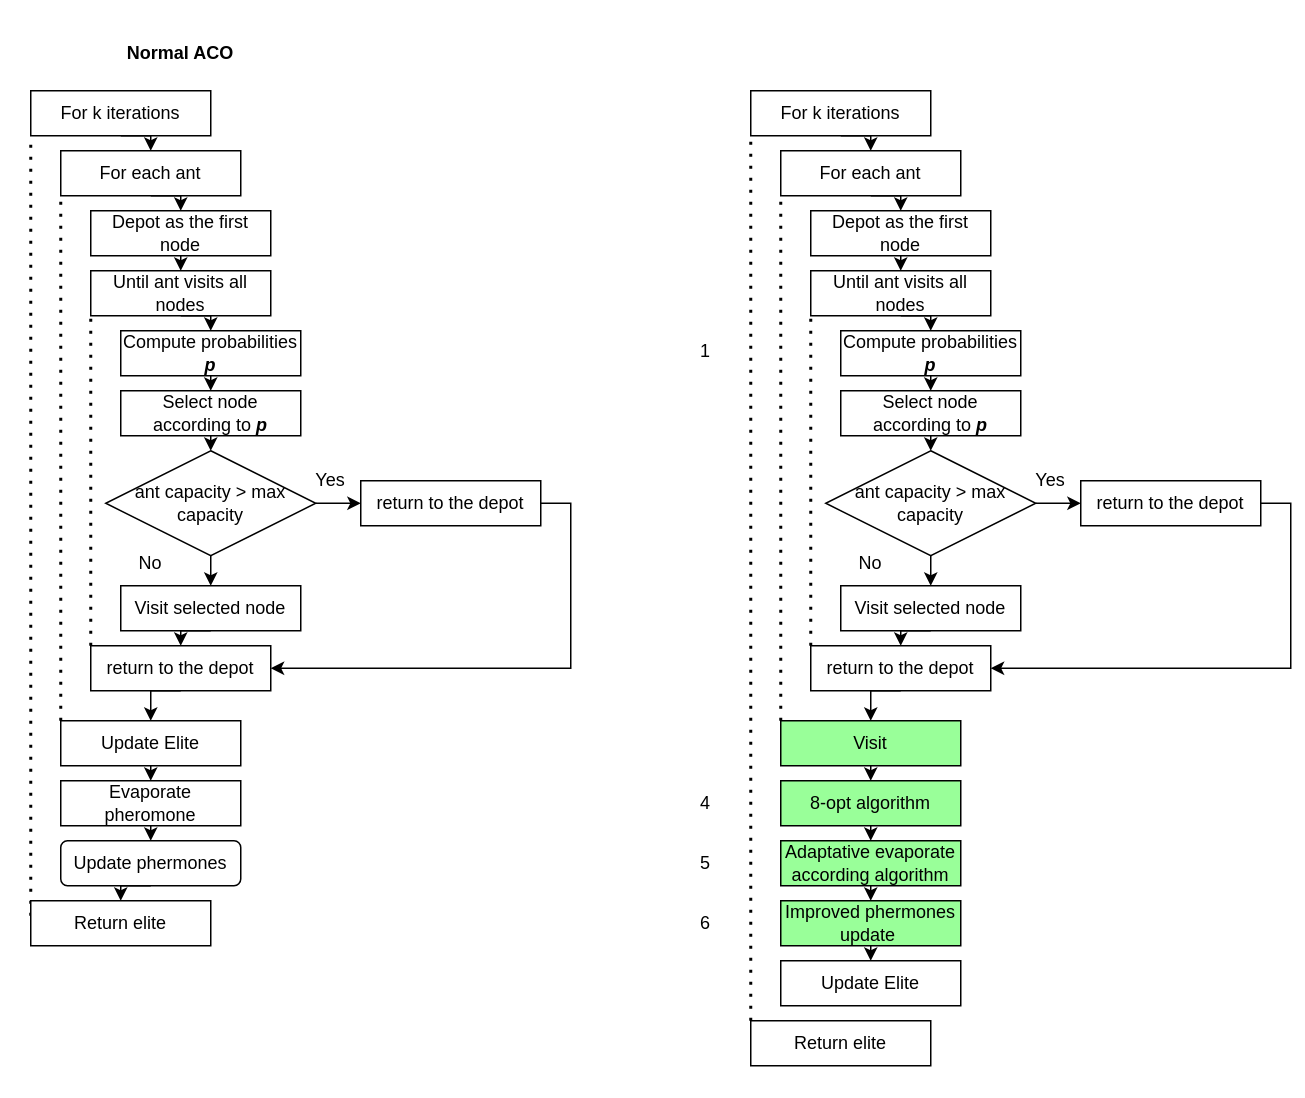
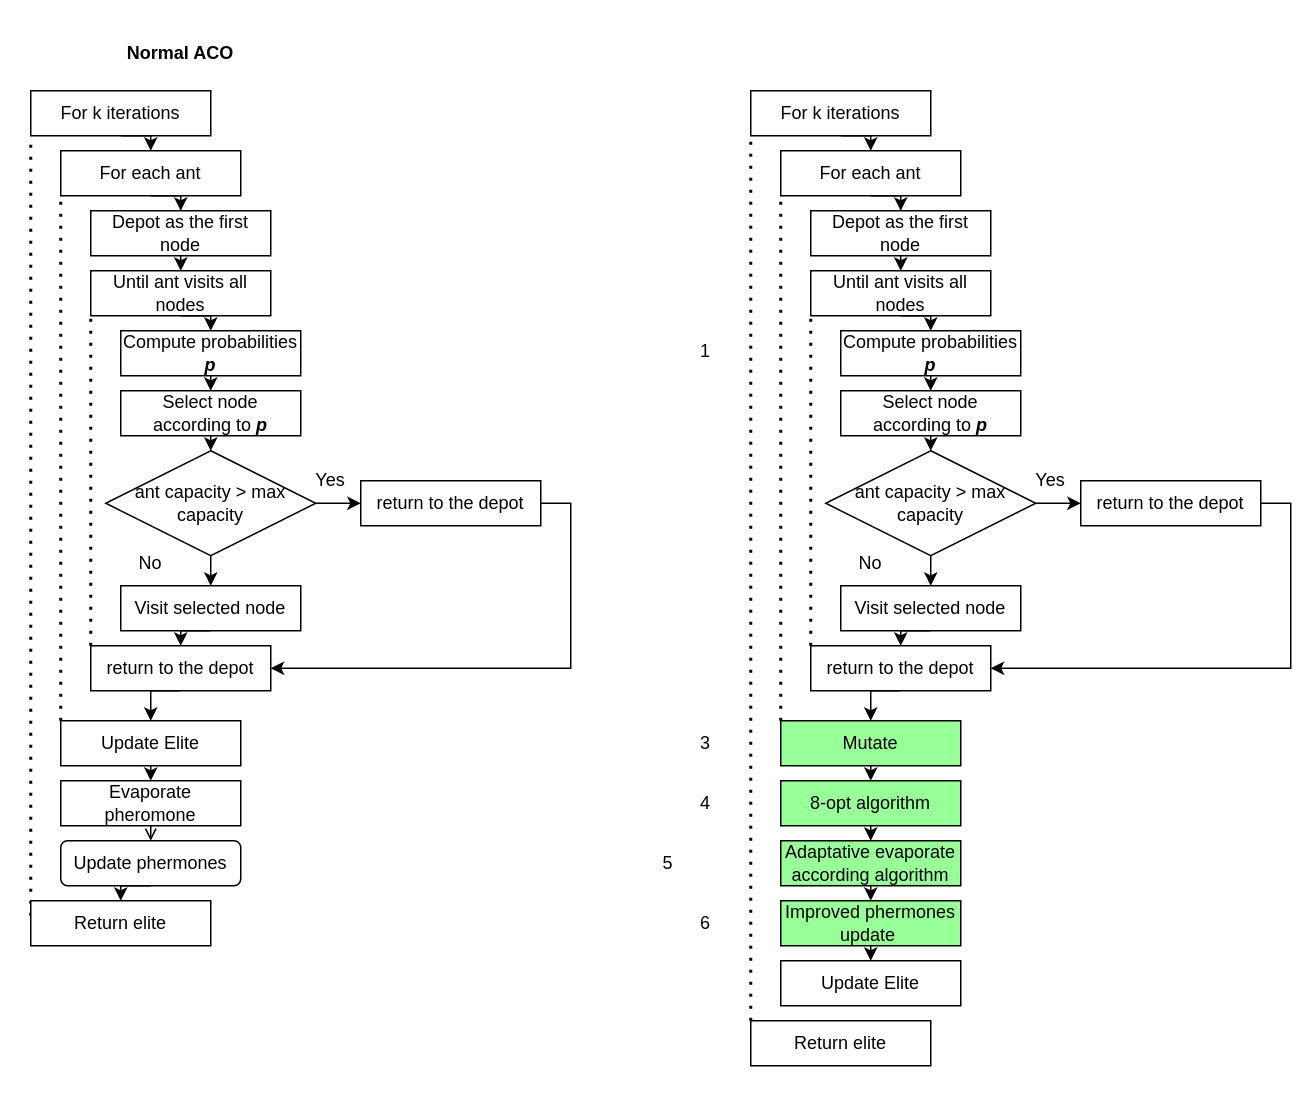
  <mxCell id="0" />
  <mxCell id="1" parent="0" />
  <mxCell id="2" value="&lt;b&gt;Normal ACO&lt;/b&gt;" style="text;html=1;strokeColor=none;fillColor=none;align=center;verticalAlign=middle;whiteSpace=wrap;rounded=0;" vertex="1" parent="1"><mxGeometry x="60" y="20" width="120" height="30" as="geometry" /></mxCell>
  <mxCell id="3" style="edgeStyle=orthogonalEdgeStyle;rounded=0;orthogonalLoop=1;jettySize=auto;html=1;exitX=0.5;exitY=1;exitDx=0;exitDy=0;entryX=0.5;entryY=0;entryDx=0;entryDy=0;" edge="1" parent="1" source="4" target="6"><mxGeometry relative="1" as="geometry" /></mxCell>
  <mxCell id="4" value="For k iterations" style="rounded=0;whiteSpace=wrap;html=1;" vertex="1" parent="1"><mxGeometry x="20" y="60" width="120" height="30" as="geometry" /></mxCell>
  <mxCell id="5" style="edgeStyle=orthogonalEdgeStyle;rounded=0;orthogonalLoop=1;jettySize=auto;html=1;exitX=0.5;exitY=1;exitDx=0;exitDy=0;entryX=0.5;entryY=0;entryDx=0;entryDy=0;" edge="1" parent="1" source="6" target="8"><mxGeometry relative="1" as="geometry" /></mxCell>
  <mxCell id="6" value="For each ant" style="rounded=0;whiteSpace=wrap;html=1;" vertex="1" parent="1"><mxGeometry x="40" y="100" width="120" height="30" as="geometry" /></mxCell>
  <mxCell id="7" style="edgeStyle=orthogonalEdgeStyle;rounded=0;orthogonalLoop=1;jettySize=auto;html=1;exitX=0.5;exitY=1;exitDx=0;exitDy=0;entryX=0.5;entryY=0;entryDx=0;entryDy=0;" edge="1" parent="1" source="8" target="10"><mxGeometry relative="1" as="geometry" /></mxCell>
  <mxCell id="8" value="Depot as the first node" style="rounded=0;whiteSpace=wrap;html=1;" vertex="1" parent="1"><mxGeometry x="60" y="140" width="120" height="30" as="geometry" /></mxCell>
  <mxCell id="9" style="edgeStyle=orthogonalEdgeStyle;rounded=0;orthogonalLoop=1;jettySize=auto;html=1;exitX=0.5;exitY=1;exitDx=0;exitDy=0;entryX=0.5;entryY=0;entryDx=0;entryDy=0;" edge="1" parent="1" source="10" target="12"><mxGeometry relative="1" as="geometry" /></mxCell>
  <mxCell id="10" value="Until ant visits all nodes" style="rounded=0;whiteSpace=wrap;html=1;" vertex="1" parent="1"><mxGeometry x="60" y="180" width="120" height="30" as="geometry" /></mxCell>
  <mxCell id="11" style="edgeStyle=orthogonalEdgeStyle;rounded=0;orthogonalLoop=1;jettySize=auto;html=1;exitX=0.5;exitY=1;exitDx=0;exitDy=0;entryX=0.5;entryY=0;entryDx=0;entryDy=0;" edge="1" parent="1" source="12" target="14"><mxGeometry relative="1" as="geometry" /></mxCell>
  <mxCell id="12" value="Compute probabilities &lt;b&gt;&lt;i&gt;p&lt;/i&gt;&lt;/b&gt;" style="rounded=0;whiteSpace=wrap;html=1;" vertex="1" parent="1"><mxGeometry x="80" y="220" width="120" height="30" as="geometry" /></mxCell>
  <mxCell id="13" style="edgeStyle=orthogonalEdgeStyle;rounded=0;orthogonalLoop=1;jettySize=auto;html=1;exitX=0.5;exitY=1;exitDx=0;exitDy=0;entryX=0.5;entryY=0;entryDx=0;entryDy=0;" edge="1" parent="1" source="14" target="17"><mxGeometry relative="1" as="geometry" /></mxCell>
  <mxCell id="14" value="Select node according to &lt;b&gt;&lt;i&gt;p&lt;/i&gt;&lt;/b&gt;" style="rounded=0;whiteSpace=wrap;html=1;" vertex="1" parent="1"><mxGeometry x="80" y="260" width="120" height="30" as="geometry" /></mxCell>
  <mxCell id="15" value="" style="edgeStyle=orthogonalEdgeStyle;rounded=0;orthogonalLoop=1;jettySize=auto;html=1;" edge="1" parent="1" source="17" target="19"><mxGeometry relative="1" as="geometry" /></mxCell>
  <mxCell id="16" style="edgeStyle=orthogonalEdgeStyle;rounded=0;orthogonalLoop=1;jettySize=auto;html=1;exitX=0.5;exitY=1;exitDx=0;exitDy=0;entryX=0.5;entryY=0;entryDx=0;entryDy=0;" edge="1" parent="1" source="17" target="21"><mxGeometry relative="1" as="geometry" /></mxCell>
  <mxCell id="17" value="ant capacity &amp;gt; max capacity" style="rhombus;whiteSpace=wrap;html=1;" vertex="1" parent="1"><mxGeometry x="70" y="300" width="140" height="70" as="geometry" /></mxCell>
  <mxCell id="18" style="edgeStyle=orthogonalEdgeStyle;rounded=0;orthogonalLoop=1;jettySize=auto;html=1;exitX=1;exitY=0.5;exitDx=0;exitDy=0;entryX=1;entryY=0.5;entryDx=0;entryDy=0;" edge="1" parent="1" source="19" target="25"><mxGeometry relative="1" as="geometry" /></mxCell>
  <mxCell id="19" value="return to the depot" style="whiteSpace=wrap;html=1;" vertex="1" parent="1"><mxGeometry x="240" y="320" width="120" height="30" as="geometry" /></mxCell>
  <mxCell id="20" style="edgeStyle=orthogonalEdgeStyle;rounded=0;orthogonalLoop=1;jettySize=auto;html=1;exitX=0.5;exitY=1;exitDx=0;exitDy=0;entryX=0.5;entryY=0;entryDx=0;entryDy=0;" edge="1" parent="1" source="21" target="25"><mxGeometry relative="1" as="geometry" /></mxCell>
  <mxCell id="21" value="Visit selected node" style="whiteSpace=wrap;html=1;" vertex="1" parent="1"><mxGeometry x="80" y="390" width="120" height="30" as="geometry" /></mxCell>
  <mxCell id="22" value="Yes" style="text;html=1;strokeColor=none;fillColor=none;align=center;verticalAlign=middle;whiteSpace=wrap;rounded=0;" vertex="1" parent="1"><mxGeometry x="190" y="305" width="60" height="30" as="geometry" /></mxCell>
  <mxCell id="23" value="No" style="text;html=1;strokeColor=none;fillColor=none;align=center;verticalAlign=middle;whiteSpace=wrap;rounded=0;" vertex="1" parent="1"><mxGeometry x="70" y="360" width="60" height="30" as="geometry" /></mxCell>
  <mxCell id="24" style="edgeStyle=orthogonalEdgeStyle;rounded=0;orthogonalLoop=1;jettySize=auto;html=1;exitX=0.5;exitY=1;exitDx=0;exitDy=0;entryX=0.5;entryY=0;entryDx=0;entryDy=0;" edge="1" parent="1" source="25" target="27"><mxGeometry relative="1" as="geometry" /></mxCell>
  <mxCell id="25" value="return to the depot" style="whiteSpace=wrap;html=1;" vertex="1" parent="1"><mxGeometry x="60" y="430" width="120" height="30" as="geometry" /></mxCell>
  <mxCell id="26" style="edgeStyle=orthogonalEdgeStyle;rounded=0;orthogonalLoop=1;jettySize=auto;html=1;exitX=0.5;exitY=1;exitDx=0;exitDy=0;entryX=0.5;entryY=0;entryDx=0;entryDy=0;" edge="1" parent="1" source="27" target="29"><mxGeometry relative="1" as="geometry" /></mxCell>
  <mxCell id="27" value="Update Elite" style="whiteSpace=wrap;html=1;" vertex="1" parent="1"><mxGeometry x="40" y="480" width="120" height="30" as="geometry" /></mxCell>
- <mxCell id="28" style="edgeStyle=orthogonalEdgeStyle;rounded=0;orthogonalLoop=1;jettySize=auto;html=1;exitX=0.5;exitY=1;exitDx=0;exitDy=0;entryX=0.5;entryY=0;entryDx=0;entryDy=0;" edge="1" parent="1" source="29" target="31"><mxGeometry relative="1" as="geometry" /></mxCell>
+ <mxCell id="28" style="edgeStyle=orthogonalEdgeStyle;rounded=0;orthogonalLoop=1;jettySize=auto;html=1;exitX=0.5;exitY=1;exitDx=0;exitDy=0;entryX=0.5;entryY=0;entryDx=0;entryDy=0;endArrow=open;" edge="1" parent="1" source="29" target="31"><mxGeometry relative="1" as="geometry" /></mxCell>
  <mxCell id="29" value="Evaporate pheromone" style="whiteSpace=wrap;html=1;" vertex="1" parent="1"><mxGeometry x="40" y="520" width="120" height="30" as="geometry" /></mxCell>
  <mxCell id="30" style="edgeStyle=orthogonalEdgeStyle;rounded=0;orthogonalLoop=1;jettySize=auto;html=1;exitX=0.5;exitY=1;exitDx=0;exitDy=0;entryX=0.5;entryY=0;entryDx=0;entryDy=0;" edge="1" parent="1" source="31" target="35"><mxGeometry relative="1" as="geometry" /></mxCell>
  <mxCell id="31" value="Update phermones" style="whiteSpace=wrap;html=1;rounded=1;" vertex="1" parent="1"><mxGeometry x="40" y="560" width="120" height="30" as="geometry" /></mxCell>
  <mxCell id="32" value="" style="endArrow=none;dashed=1;html=1;dashPattern=1 3;strokeWidth=2;rounded=0;" edge="1" parent="1"><mxGeometry width="50" height="50" relative="1" as="geometry"><mxPoint x="20" y="610" as="sourcePoint" /><mxPoint x="20" y="90" as="targetPoint" /></mxGeometry></mxCell>
  <mxCell id="33" value="" style="endArrow=none;dashed=1;html=1;dashPattern=1 3;strokeWidth=2;rounded=0;entryX=0;entryY=1;entryDx=0;entryDy=0;exitX=0;exitY=0;exitDx=0;exitDy=0;" edge="1" parent="1" source="27" target="6"><mxGeometry width="50" height="50" relative="1" as="geometry"><mxPoint x="480" y="360" as="sourcePoint" /><mxPoint x="530" y="310" as="targetPoint" /></mxGeometry></mxCell>
  <mxCell id="34" value="" style="endArrow=none;dashed=1;html=1;dashPattern=1 3;strokeWidth=2;rounded=0;entryX=0;entryY=1;entryDx=0;entryDy=0;exitX=0;exitY=0;exitDx=0;exitDy=0;" edge="1" parent="1" source="25" target="10"><mxGeometry width="50" height="50" relative="1" as="geometry"><mxPoint x="480" y="360" as="sourcePoint" /><mxPoint x="530" y="310" as="targetPoint" /></mxGeometry></mxCell>
  <mxCell id="35" value="Return elite" style="whiteSpace=wrap;html=1;" vertex="1" parent="1"><mxGeometry x="20" y="600" width="120" height="30" as="geometry" /></mxCell>
  <mxCell id="36" style="edgeStyle=orthogonalEdgeStyle;rounded=0;orthogonalLoop=1;jettySize=auto;html=1;exitX=0.5;exitY=1;exitDx=0;exitDy=0;entryX=0.5;entryY=0;entryDx=0;entryDy=0;" edge="1" parent="1" source="37" target="39"><mxGeometry relative="1" as="geometry" /></mxCell>
  <mxCell id="37" value="For k iterations" style="rounded=0;whiteSpace=wrap;html=1;" vertex="1" parent="1"><mxGeometry x="500" y="60" width="120" height="30" as="geometry" /></mxCell>
  <mxCell id="38" style="edgeStyle=orthogonalEdgeStyle;rounded=0;orthogonalLoop=1;jettySize=auto;html=1;exitX=0.5;exitY=1;exitDx=0;exitDy=0;entryX=0.5;entryY=0;entryDx=0;entryDy=0;" edge="1" parent="1" source="39" target="41"><mxGeometry relative="1" as="geometry" /></mxCell>
  <mxCell id="39" value="For each ant" style="rounded=0;whiteSpace=wrap;html=1;" vertex="1" parent="1"><mxGeometry x="520" y="100" width="120" height="30" as="geometry" /></mxCell>
  <mxCell id="40" style="edgeStyle=orthogonalEdgeStyle;rounded=0;orthogonalLoop=1;jettySize=auto;html=1;exitX=0.5;exitY=1;exitDx=0;exitDy=0;entryX=0.5;entryY=0;entryDx=0;entryDy=0;" edge="1" parent="1" source="41" target="43"><mxGeometry relative="1" as="geometry" /></mxCell>
  <mxCell id="41" value="Depot as the first node" style="rounded=0;whiteSpace=wrap;html=1;" vertex="1" parent="1"><mxGeometry x="540" y="140" width="120" height="30" as="geometry" /></mxCell>
  <mxCell id="42" style="edgeStyle=orthogonalEdgeStyle;rounded=0;orthogonalLoop=1;jettySize=auto;html=1;exitX=0.5;exitY=1;exitDx=0;exitDy=0;entryX=0.5;entryY=0;entryDx=0;entryDy=0;" edge="1" parent="1" source="43" target="45"><mxGeometry relative="1" as="geometry" /></mxCell>
  <mxCell id="43" value="Until ant visits all nodes" style="rounded=0;whiteSpace=wrap;html=1;" vertex="1" parent="1"><mxGeometry x="540" y="180" width="120" height="30" as="geometry" /></mxCell>
  <mxCell id="44" style="edgeStyle=orthogonalEdgeStyle;rounded=0;orthogonalLoop=1;jettySize=auto;html=1;exitX=0.5;exitY=1;exitDx=0;exitDy=0;entryX=0.5;entryY=0;entryDx=0;entryDy=0;" edge="1" parent="1" source="45" target="47"><mxGeometry relative="1" as="geometry" /></mxCell>
  <mxCell id="45" value="Compute probabilities &lt;b&gt;&lt;i&gt;p&lt;/i&gt;&lt;/b&gt;" style="rounded=0;whiteSpace=wrap;html=1;" vertex="1" parent="1"><mxGeometry x="560" y="220" width="120" height="30" as="geometry" /></mxCell>
  <mxCell id="46" style="edgeStyle=orthogonalEdgeStyle;rounded=0;orthogonalLoop=1;jettySize=auto;html=1;exitX=0.5;exitY=1;exitDx=0;exitDy=0;entryX=0.5;entryY=0;entryDx=0;entryDy=0;" edge="1" parent="1" source="47" target="50"><mxGeometry relative="1" as="geometry" /></mxCell>
  <mxCell id="47" value="Select node according to &lt;b&gt;&lt;i&gt;p&lt;/i&gt;&lt;/b&gt;" style="rounded=0;whiteSpace=wrap;html=1;" vertex="1" parent="1"><mxGeometry x="560" y="260" width="120" height="30" as="geometry" /></mxCell>
  <mxCell id="48" value="" style="edgeStyle=orthogonalEdgeStyle;rounded=0;orthogonalLoop=1;jettySize=auto;html=1;" edge="1" parent="1" source="50" target="52"><mxGeometry relative="1" as="geometry" /></mxCell>
  <mxCell id="49" style="edgeStyle=orthogonalEdgeStyle;rounded=0;orthogonalLoop=1;jettySize=auto;html=1;exitX=0.5;exitY=1;exitDx=0;exitDy=0;entryX=0.5;entryY=0;entryDx=0;entryDy=0;" edge="1" parent="1" source="50" target="54"><mxGeometry relative="1" as="geometry" /></mxCell>
  <mxCell id="50" value="ant capacity &amp;gt; max capacity" style="rhombus;whiteSpace=wrap;html=1;" vertex="1" parent="1"><mxGeometry x="550" y="300" width="140" height="70" as="geometry" /></mxCell>
  <mxCell id="51" style="edgeStyle=orthogonalEdgeStyle;rounded=0;orthogonalLoop=1;jettySize=auto;html=1;exitX=1;exitY=0.5;exitDx=0;exitDy=0;entryX=1;entryY=0.5;entryDx=0;entryDy=0;" edge="1" parent="1" source="52" target="58"><mxGeometry relative="1" as="geometry" /></mxCell>
  <mxCell id="52" value="return to the depot" style="whiteSpace=wrap;html=1;" vertex="1" parent="1"><mxGeometry x="720" y="320" width="120" height="30" as="geometry" /></mxCell>
  <mxCell id="53" style="edgeStyle=orthogonalEdgeStyle;rounded=0;orthogonalLoop=1;jettySize=auto;html=1;exitX=0.5;exitY=1;exitDx=0;exitDy=0;entryX=0.5;entryY=0;entryDx=0;entryDy=0;" edge="1" parent="1" source="54" target="58"><mxGeometry relative="1" as="geometry" /></mxCell>
  <mxCell id="54" value="Visit selected node" style="whiteSpace=wrap;html=1;" vertex="1" parent="1"><mxGeometry x="560" y="390" width="120" height="30" as="geometry" /></mxCell>
  <mxCell id="55" value="Yes" style="text;html=1;strokeColor=none;fillColor=none;align=center;verticalAlign=middle;whiteSpace=wrap;rounded=0;" vertex="1" parent="1"><mxGeometry x="670" y="305" width="60" height="30" as="geometry" /></mxCell>
  <mxCell id="56" value="No" style="text;html=1;strokeColor=none;fillColor=none;align=center;verticalAlign=middle;whiteSpace=wrap;rounded=0;" vertex="1" parent="1"><mxGeometry x="550" y="360" width="60" height="30" as="geometry" /></mxCell>
  <mxCell id="57" style="edgeStyle=orthogonalEdgeStyle;rounded=0;orthogonalLoop=1;jettySize=auto;html=1;exitX=0.5;exitY=1;exitDx=0;exitDy=0;entryX=0.5;entryY=0;entryDx=0;entryDy=0;" edge="1" parent="1" source="58" target="70"><mxGeometry relative="1" as="geometry" /></mxCell>
  <mxCell id="58" value="return to the depot" style="whiteSpace=wrap;html=1;" vertex="1" parent="1"><mxGeometry x="540" y="430" width="120" height="30" as="geometry" /></mxCell>
  <mxCell id="59" value="Update Elite" style="whiteSpace=wrap;html=1;" vertex="1" parent="1"><mxGeometry x="520" y="640" width="120" height="30" as="geometry" /></mxCell>
  <mxCell id="60" style="edgeStyle=orthogonalEdgeStyle;rounded=0;orthogonalLoop=1;jettySize=auto;html=1;exitX=0.5;exitY=1;exitDx=0;exitDy=0;entryX=0.5;entryY=0;entryDx=0;entryDy=0;" edge="1" parent="1" target="64"><mxGeometry relative="1" as="geometry"><mxPoint x="580" y="610" as="sourcePoint" /></mxGeometry></mxCell>
  <mxCell id="61" style="edgeStyle=orthogonalEdgeStyle;rounded=0;orthogonalLoop=1;jettySize=auto;html=1;exitX=0.5;exitY=1;exitDx=0;exitDy=0;entryX=0.5;entryY=0;entryDx=0;entryDy=0;" edge="1" parent="1" source="62" target="64"><mxGeometry relative="1" as="geometry" /></mxCell>
  <mxCell id="62" value="Adaptative evaporate according algorithm" style="whiteSpace=wrap;html=1;fillColor=#99FF99;" vertex="1" parent="1"><mxGeometry x="520" y="560" width="120" height="30" as="geometry" /></mxCell>
  <mxCell id="63" style="edgeStyle=orthogonalEdgeStyle;rounded=0;orthogonalLoop=1;jettySize=auto;html=1;exitX=0.5;exitY=1;exitDx=0;exitDy=0;entryX=0.5;entryY=0;entryDx=0;entryDy=0;" edge="1" parent="1" source="64" target="59"><mxGeometry relative="1" as="geometry" /></mxCell>
  <mxCell id="64" value="Improved phermones&lt;br&gt;update&amp;nbsp;" style="whiteSpace=wrap;html=1;fillColor=#99FF99;" vertex="1" parent="1"><mxGeometry x="520" y="600" width="120" height="30" as="geometry" /></mxCell>
  <mxCell id="65" value="" style="endArrow=none;dashed=1;html=1;dashPattern=1 3;strokeWidth=2;rounded=0;exitX=0;exitY=0;exitDx=0;exitDy=0;" edge="1" parent="1" source="68"><mxGeometry width="50" height="50" relative="1" as="geometry"><mxPoint x="500" y="610" as="sourcePoint" /><mxPoint x="500" y="90" as="targetPoint" /></mxGeometry></mxCell>
  <mxCell id="66" value="" style="endArrow=none;dashed=1;html=1;dashPattern=1 3;strokeWidth=2;rounded=0;entryX=0;entryY=1;entryDx=0;entryDy=0;exitX=0;exitY=0;exitDx=0;exitDy=0;" edge="1" parent="1" source="70" target="39"><mxGeometry width="50" height="50" relative="1" as="geometry"><mxPoint x="520" y="450" as="sourcePoint" /><mxPoint x="1010" y="310" as="targetPoint" /></mxGeometry></mxCell>
  <mxCell id="67" value="" style="endArrow=none;dashed=1;html=1;dashPattern=1 3;strokeWidth=2;rounded=0;entryX=0;entryY=1;entryDx=0;entryDy=0;exitX=0;exitY=0;exitDx=0;exitDy=0;" edge="1" parent="1" source="58" target="43"><mxGeometry width="50" height="50" relative="1" as="geometry"><mxPoint x="960" y="360" as="sourcePoint" /><mxPoint x="1010" y="310" as="targetPoint" /></mxGeometry></mxCell>
  <mxCell id="68" value="Return elite" style="whiteSpace=wrap;html=1;" vertex="1" parent="1"><mxGeometry x="500" y="680" width="120" height="30" as="geometry" /></mxCell>
  <mxCell id="69" style="edgeStyle=orthogonalEdgeStyle;rounded=0;orthogonalLoop=1;jettySize=auto;html=1;exitX=0.5;exitY=1;exitDx=0;exitDy=0;entryX=0.5;entryY=0;entryDx=0;entryDy=0;" edge="1" parent="1" source="70" target="72"><mxGeometry relative="1" as="geometry" /></mxCell>
- <mxCell id="70" value="Visit" style="whiteSpace=wrap;html=1;fillColor=#99FF99;" vertex="1" parent="1"><mxGeometry x="520" y="480" width="120" height="30" as="geometry" /></mxCell>
+ <mxCell id="70" value="Mutate" style="whiteSpace=wrap;html=1;fillColor=#99FF99;" vertex="1" parent="1"><mxGeometry x="520" y="480" width="120" height="30" as="geometry" /></mxCell>
  <mxCell id="71" style="edgeStyle=orthogonalEdgeStyle;rounded=0;orthogonalLoop=1;jettySize=auto;html=1;exitX=0.5;exitY=1;exitDx=0;exitDy=0;entryX=0.5;entryY=0;entryDx=0;entryDy=0;" edge="1" parent="1" source="72" target="62"><mxGeometry relative="1" as="geometry" /></mxCell>
  <mxCell id="72" value="8-opt algorithm" style="whiteSpace=wrap;html=1;fillColor=#99FF99;" vertex="1" parent="1"><mxGeometry x="520" y="520" width="120" height="30" as="geometry" /></mxCell>
  <mxCell id="73" value="1" style="text;html=1;strokeColor=none;fillColor=none;align=center;verticalAlign=middle;whiteSpace=wrap;rounded=0;" vertex="1" parent="1"><mxGeometry x="440" y="219" width="60" height="30" as="geometry" /></mxCell>
+ <mxCell id="74" value="3" style="text;html=1;strokeColor=none;fillColor=none;align=center;verticalAlign=middle;whiteSpace=wrap;rounded=0;" vertex="1" parent="1"><mxGeometry x="440" y="480" width="60" height="30" as="geometry" /></mxCell>
  <mxCell id="75" value="4" style="text;html=1;strokeColor=none;fillColor=none;align=center;verticalAlign=middle;whiteSpace=wrap;rounded=0;" vertex="1" parent="1"><mxGeometry x="440" y="520" width="60" height="30" as="geometry" /></mxCell>
- <mxCell id="76" value="5" style="text;html=1;strokeColor=none;fillColor=none;align=center;verticalAlign=middle;whiteSpace=wrap;rounded=0;" vertex="1" parent="1"><mxGeometry x="440" y="560" width="60" height="30" as="geometry" /></mxCell>
+ <mxCell id="76" value="5" style="text;html=1;strokeColor=none;fillColor=none;align=center;verticalAlign=middle;whiteSpace=wrap;rounded=0;" vertex="1" parent="1"><mxGeometry x="415" y="560" width="60" height="30" as="geometry" /></mxCell>
  <mxCell id="77" value="6" style="text;html=1;strokeColor=none;fillColor=none;align=center;verticalAlign=middle;whiteSpace=wrap;rounded=0;" vertex="1" parent="1"><mxGeometry x="440" y="600" width="60" height="30" as="geometry" /></mxCell>
